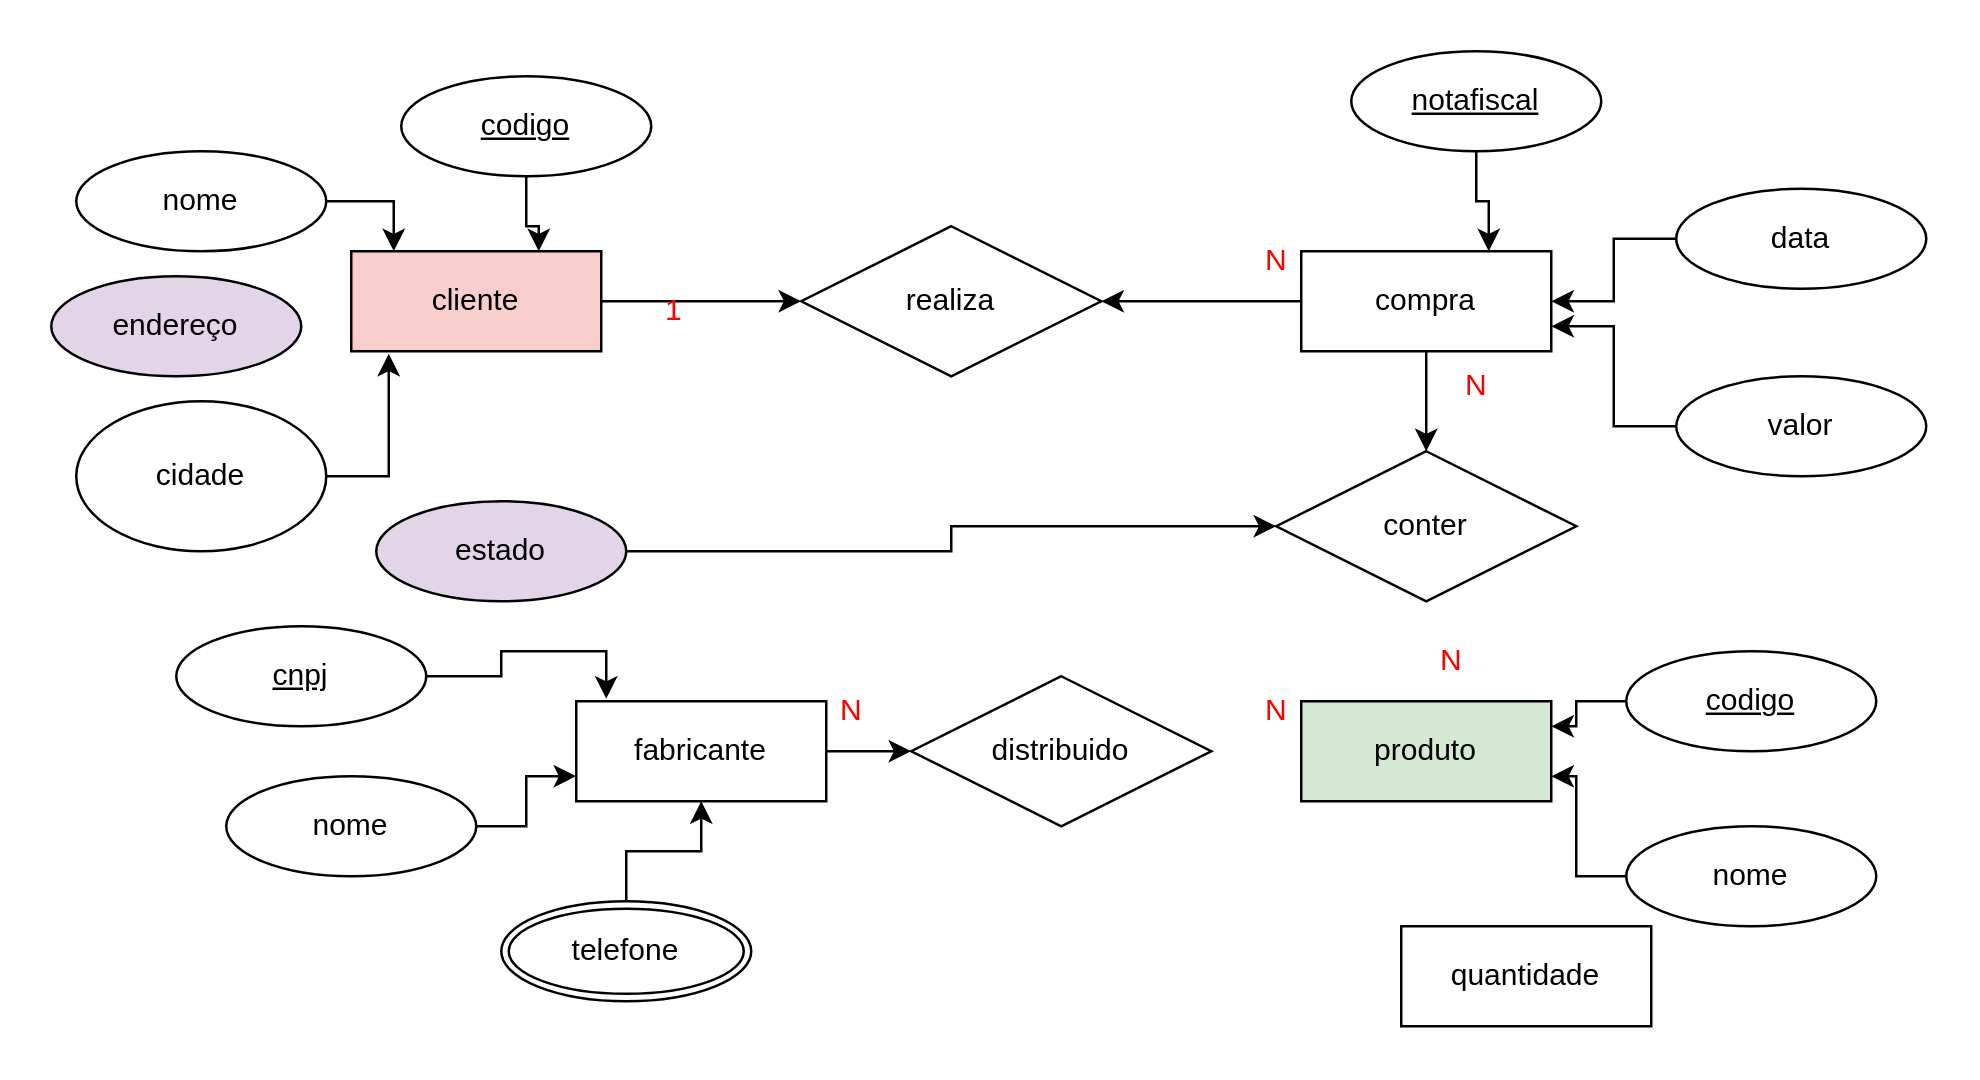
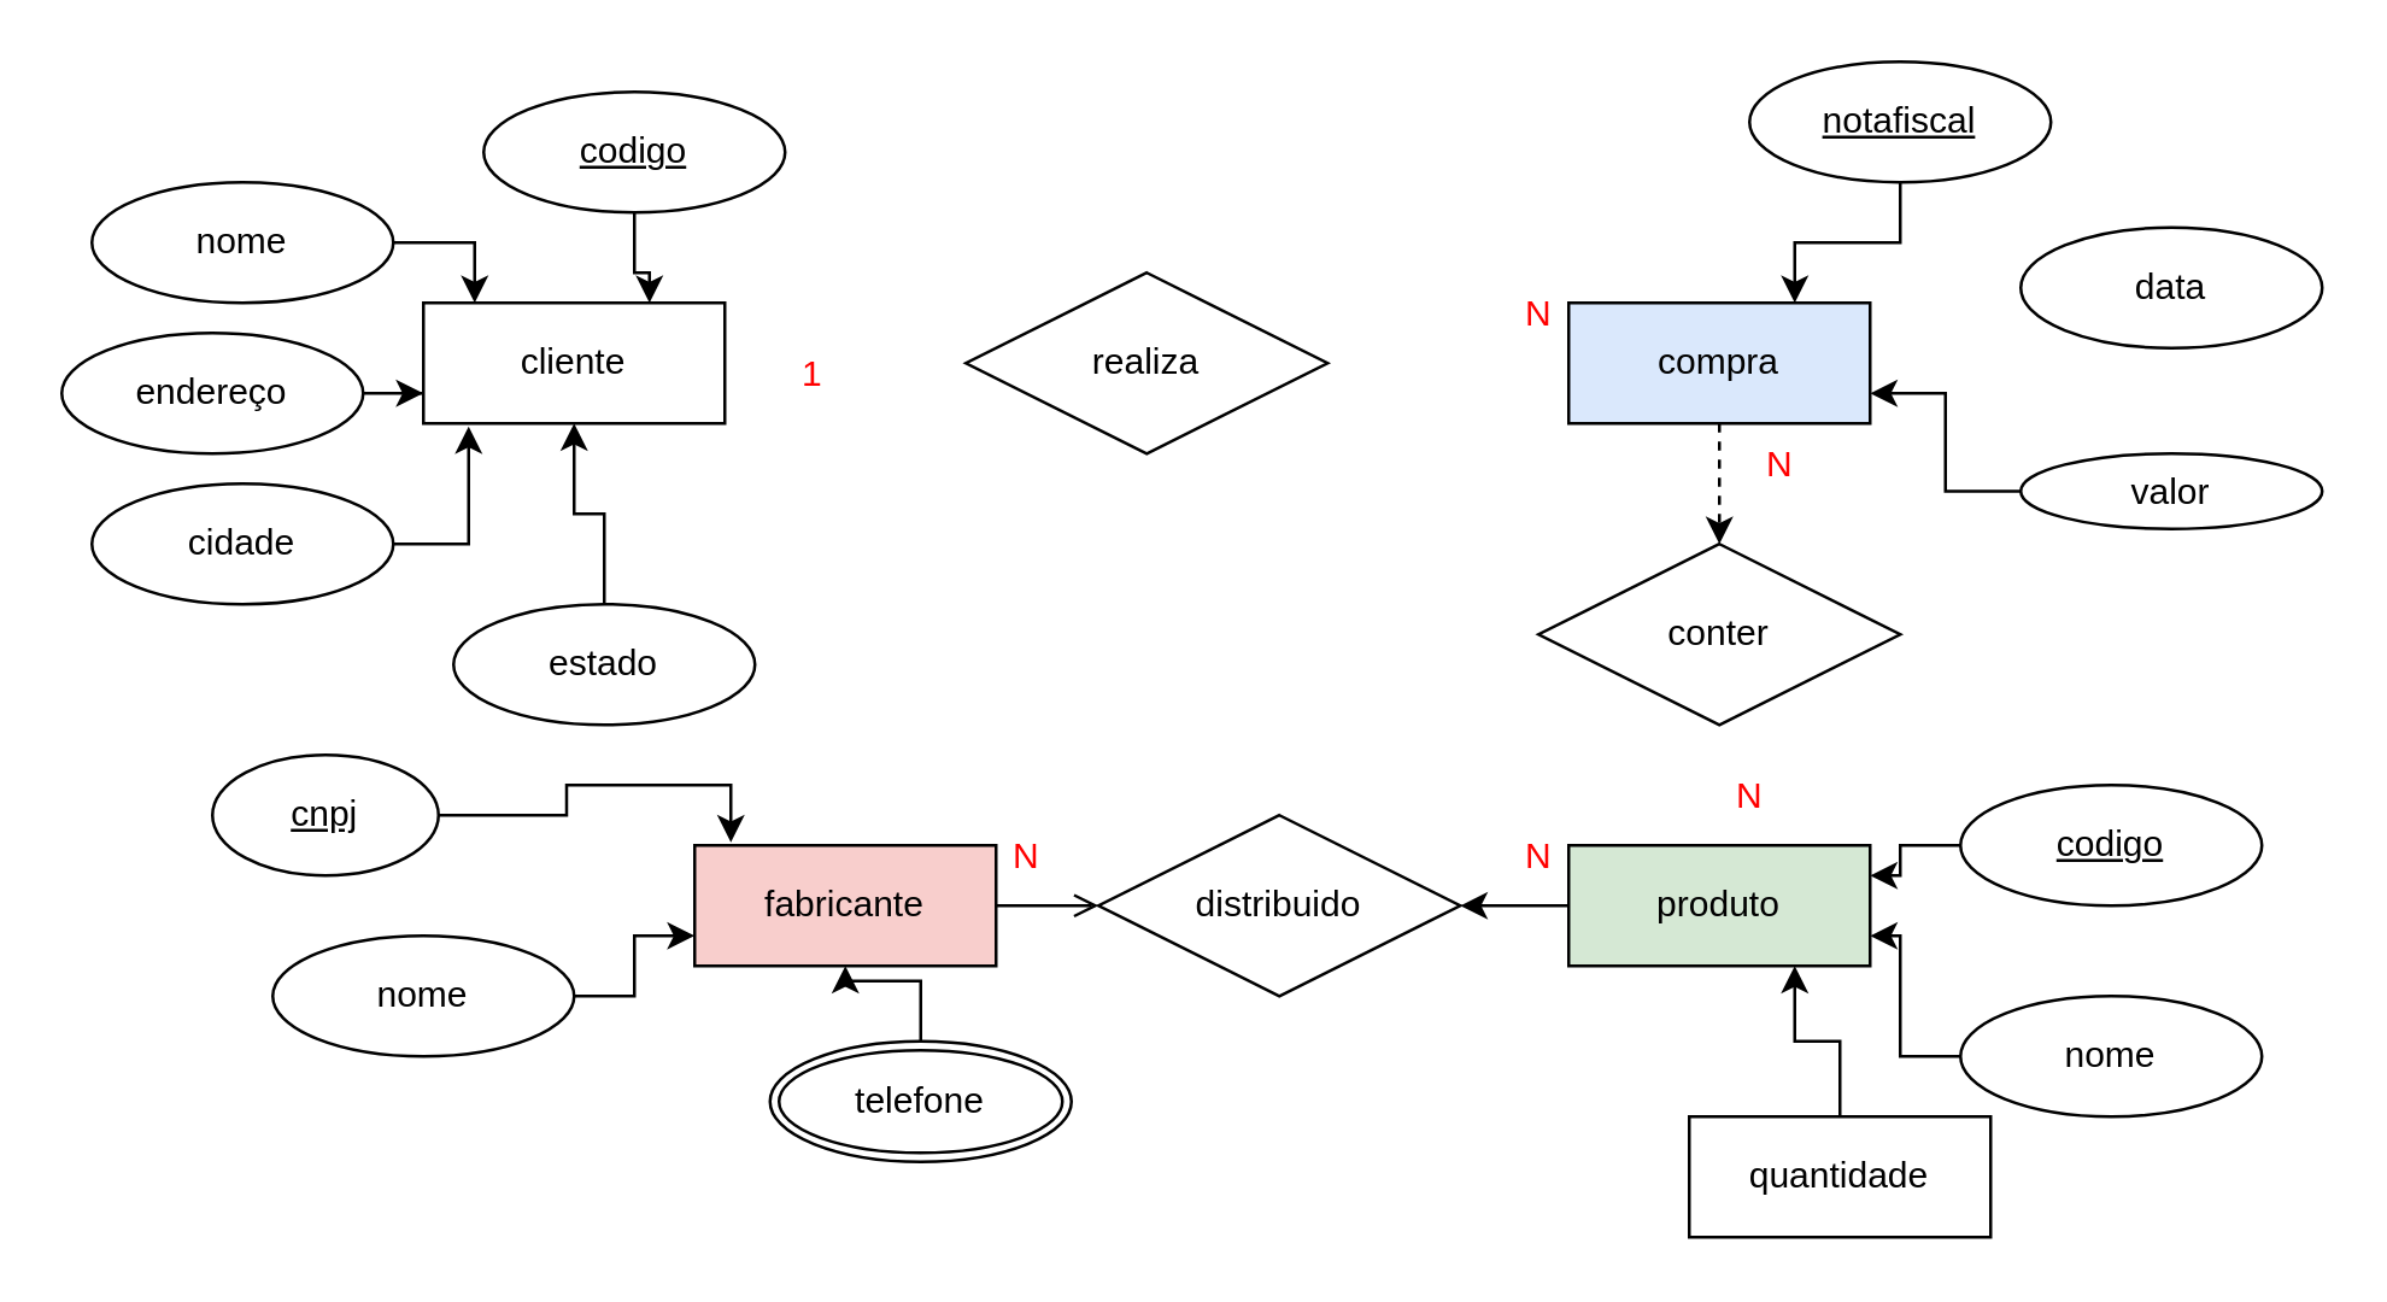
  <mxCell id="0" />
  <mxCell id="1" parent="0" />
- <mxCell id="2" style="edgeStyle=orthogonalEdgeStyle;rounded=0;orthogonalLoop=1;jettySize=auto;html=1;entryX=0;entryY=0.5;entryDx=0;entryDy=0;" edge="1" parent="1" source="3" target="7"><mxGeometry relative="1" as="geometry" /></mxCell>
- <mxCell id="3" value="cliente" style="whiteSpace=wrap;html=1;align=center;fillColor=#f8cecc;" vertex="1" parent="1"><mxGeometry x="140" y="100" width="100" height="40" as="geometry" /></mxCell>
- <mxCell id="4" style="edgeStyle=orthogonalEdgeStyle;rounded=0;orthogonalLoop=1;jettySize=auto;html=1;entryX=1;entryY=0.5;entryDx=0;entryDy=0;" edge="1" parent="1" source="6" target="7"><mxGeometry relative="1" as="geometry" /></mxCell>
- <mxCell id="5" style="edgeStyle=orthogonalEdgeStyle;rounded=0;orthogonalLoop=1;jettySize=auto;html=1;entryX=0.5;entryY=0;entryDx=0;entryDy=0;" edge="1" parent="1" source="6" target="26"><mxGeometry relative="1" as="geometry" /></mxCell>
- <mxCell id="6" value="compra" style="whiteSpace=wrap;html=1;align=center;" vertex="1" parent="1"><mxGeometry x="520" y="100" width="100" height="40" as="geometry" /></mxCell>
+ <mxCell id="3" value="cliente" style="whiteSpace=wrap;html=1;align=center;" vertex="1" parent="1"><mxGeometry x="140" y="100" width="100" height="40" as="geometry" /></mxCell>
+ <mxCell id="5" style="edgeStyle=orthogonalEdgeStyle;rounded=0;orthogonalLoop=1;jettySize=auto;html=1;entryX=0.5;entryY=0;entryDx=0;entryDy=0;dashed=1;" edge="1" parent="1" source="6" target="26"><mxGeometry relative="1" as="geometry" /></mxCell>
+ <mxCell id="6" value="compra" style="whiteSpace=wrap;html=1;align=center;fillColor=#dae8fc;" vertex="1" parent="1"><mxGeometry x="520" y="100" width="100" height="40" as="geometry" /></mxCell>
  <mxCell id="7" value="realiza" style="shape=rhombus;perimeter=rhombusPerimeter;whiteSpace=wrap;html=1;align=center;" vertex="1" parent="1"><mxGeometry x="320" y="90" width="120" height="60" as="geometry" /></mxCell>
  <mxCell id="8" style="edgeStyle=orthogonalEdgeStyle;rounded=0;orthogonalLoop=1;jettySize=auto;html=1;entryX=0.75;entryY=0;entryDx=0;entryDy=0;" edge="1" parent="1" source="9" target="6"><mxGeometry relative="1" as="geometry" /></mxCell>
- <mxCell id="9" value="notafiscal" style="ellipse;whiteSpace=wrap;html=1;align=center;fontStyle=4;" vertex="1" parent="1"><mxGeometry x="540" y="20" width="100" height="40" as="geometry" /></mxCell>
- <mxCell id="10" style="edgeStyle=orthogonalEdgeStyle;rounded=0;orthogonalLoop=1;jettySize=auto;html=1;entryX=1;entryY=0.5;entryDx=0;entryDy=0;" edge="1" parent="1" source="11" target="6"><mxGeometry relative="1" as="geometry" /></mxCell>
+ <mxCell id="9" value="notafiscal" style="ellipse;whiteSpace=wrap;html=1;align=center;fontStyle=4;" vertex="1" parent="1"><mxGeometry x="580" y="20" width="100" height="40" as="geometry" /></mxCell>
  <mxCell id="11" value="data" style="ellipse;whiteSpace=wrap;html=1;align=center;" vertex="1" parent="1"><mxGeometry x="670" y="75" width="100" height="40" as="geometry" /></mxCell>
  <mxCell id="12" style="edgeStyle=orthogonalEdgeStyle;rounded=0;orthogonalLoop=1;jettySize=auto;html=1;entryX=1;entryY=0.75;entryDx=0;entryDy=0;" edge="1" parent="1" source="13" target="6"><mxGeometry relative="1" as="geometry" /></mxCell>
- <mxCell id="13" value="valor" style="ellipse;whiteSpace=wrap;html=1;align=center;" vertex="1" parent="1"><mxGeometry x="670" y="150" width="100" height="40" as="geometry" /></mxCell>
+ <mxCell id="13" value="valor" style="ellipse;whiteSpace=wrap;html=1;align=center;" vertex="1" parent="1"><mxGeometry x="670" y="150" width="100" height="25" as="geometry" /></mxCell>
  <mxCell id="14" value="nome" style="ellipse;whiteSpace=wrap;html=1;align=center;" vertex="1" parent="1"><mxGeometry x="30" y="60" width="100" height="40" as="geometry" /></mxCell>
- <mxCell id="16" value="endereço" style="ellipse;whiteSpace=wrap;html=1;align=center;fillColor=#e1d5e7;" vertex="1" parent="1"><mxGeometry x="20" y="110" width="100" height="40" as="geometry" /></mxCell>
+ <mxCell id="15" style="edgeStyle=orthogonalEdgeStyle;rounded=0;orthogonalLoop=1;jettySize=auto;html=1;entryX=0;entryY=0.75;entryDx=0;entryDy=0;" edge="1" parent="1" source="16" target="3"><mxGeometry relative="1" as="geometry" /></mxCell>
+ <mxCell id="16" value="endereço" style="ellipse;whiteSpace=wrap;html=1;align=center;" vertex="1" parent="1"><mxGeometry x="20" y="110" width="100" height="40" as="geometry" /></mxCell>
  <mxCell id="17" style="edgeStyle=orthogonalEdgeStyle;rounded=0;orthogonalLoop=1;jettySize=auto;html=1;entryX=0.17;entryY=0;entryDx=0;entryDy=0;entryPerimeter=0;" edge="1" parent="1" source="14" target="3"><mxGeometry relative="1" as="geometry" /></mxCell>
- <mxCell id="18" value="cidade" style="ellipse;whiteSpace=wrap;html=1;align=center;" vertex="1" parent="1"><mxGeometry x="30" y="160" width="100" height="60" as="geometry" /></mxCell>
+ <mxCell id="18" value="cidade" style="ellipse;whiteSpace=wrap;html=1;align=center;" vertex="1" parent="1"><mxGeometry x="30" y="160" width="100" height="40" as="geometry" /></mxCell>
  <mxCell id="19" style="edgeStyle=orthogonalEdgeStyle;rounded=0;orthogonalLoop=1;jettySize=auto;html=1;entryX=0.15;entryY=1.025;entryDx=0;entryDy=0;entryPerimeter=0;" edge="1" parent="1" source="18" target="3"><mxGeometry relative="1" as="geometry" /></mxCell>
- <mxCell id="20" style="edgeStyle=orthogonalEdgeStyle;rounded=0;orthogonalLoop=1;jettySize=auto;html=1;" edge="1" parent="1" source="21" target="26"><mxGeometry relative="1" as="geometry" /></mxCell>
- <mxCell id="21" value="estado" style="ellipse;whiteSpace=wrap;html=1;align=center;fillColor=#e1d5e7;" vertex="1" parent="1"><mxGeometry x="150" y="200" width="100" height="40" as="geometry" /></mxCell>
+ <mxCell id="20" style="edgeStyle=orthogonalEdgeStyle;rounded=0;orthogonalLoop=1;jettySize=auto;html=1;entryX=0.5;entryY=1;entryDx=0;entryDy=0;" edge="1" parent="1" source="21" target="3"><mxGeometry relative="1" as="geometry" /></mxCell>
+ <mxCell id="21" value="estado" style="ellipse;whiteSpace=wrap;html=1;align=center;" vertex="1" parent="1"><mxGeometry x="150" y="200" width="100" height="40" as="geometry" /></mxCell>
  <mxCell id="22" style="edgeStyle=orthogonalEdgeStyle;rounded=0;orthogonalLoop=1;jettySize=auto;html=1;entryX=0.75;entryY=0;entryDx=0;entryDy=0;" edge="1" parent="1" source="23" target="3"><mxGeometry relative="1" as="geometry" /></mxCell>
  <mxCell id="23" value="codigo" style="ellipse;whiteSpace=wrap;html=1;align=center;fontStyle=4;" vertex="1" parent="1"><mxGeometry x="160" y="30" width="100" height="40" as="geometry" /></mxCell>
  <mxCell id="24" value="1" style="text;strokeColor=none;fillColor=none;spacingLeft=4;spacingRight=4;overflow=hidden;rotatable=0;points=[[0,0.5],[1,0.5]];portConstraint=eastwest;fontSize=12;whiteSpace=wrap;html=1;fontColor=#ff0000;" vertex="1" parent="1"><mxGeometry x="260" y="110" width="40" height="30" as="geometry" /></mxCell>
  <mxCell id="25" value="N" style="text;strokeColor=none;fillColor=none;spacingLeft=4;spacingRight=4;overflow=hidden;rotatable=0;points=[[0,0.5],[1,0.5]];portConstraint=eastwest;fontSize=12;whiteSpace=wrap;html=1;fontColor=#ff0000;" vertex="1" parent="1"><mxGeometry x="500" y="90" width="40" height="30" as="geometry" /></mxCell>
  <mxCell id="26" value="conter" style="shape=rhombus;perimeter=rhombusPerimeter;whiteSpace=wrap;html=1;align=center;" vertex="1" parent="1"><mxGeometry x="510" y="180" width="120" height="60" as="geometry" /></mxCell>
  <mxCell id="27" value="N" style="text;strokeColor=none;fillColor=none;spacingLeft=4;spacingRight=4;overflow=hidden;rotatable=0;points=[[0,0.5],[1,0.5]];portConstraint=eastwest;fontSize=12;whiteSpace=wrap;html=1;fontColor=#ff0000;" vertex="1" parent="1"><mxGeometry x="580" y="140" width="40" height="30" as="geometry" /></mxCell>
+ <mxCell id="28" style="edgeStyle=orthogonalEdgeStyle;rounded=0;orthogonalLoop=1;jettySize=auto;html=1;entryX=1;entryY=0.5;entryDx=0;entryDy=0;" edge="1" parent="1" source="29" target="37"><mxGeometry relative="1" as="geometry" /></mxCell>
  <mxCell id="29" value="produto" style="whiteSpace=wrap;html=1;align=center;fillColor=#d5e8d4;" vertex="1" parent="1"><mxGeometry x="520" y="280" width="100" height="40" as="geometry" /></mxCell>
  <mxCell id="30" value="N" style="text;strokeColor=none;fillColor=none;spacingLeft=4;spacingRight=4;overflow=hidden;rotatable=0;points=[[0,0.5],[1,0.5]];portConstraint=eastwest;fontSize=12;whiteSpace=wrap;html=1;fontColor=#ff0000;" vertex="1" parent="1"><mxGeometry x="570" y="250" width="40" height="30" as="geometry" /></mxCell>
  <mxCell id="31" style="edgeStyle=orthogonalEdgeStyle;rounded=0;orthogonalLoop=1;jettySize=auto;html=1;entryX=1;entryY=0.25;entryDx=0;entryDy=0;" edge="1" parent="1" source="32" target="29"><mxGeometry relative="1" as="geometry" /></mxCell>
  <mxCell id="32" value="codigo" style="ellipse;whiteSpace=wrap;html=1;align=center;fontStyle=4;" vertex="1" parent="1"><mxGeometry x="650" y="260" width="100" height="40" as="geometry" /></mxCell>
  <mxCell id="33" style="edgeStyle=orthogonalEdgeStyle;rounded=0;orthogonalLoop=1;jettySize=auto;html=1;entryX=1;entryY=0.75;entryDx=0;entryDy=0;" edge="1" parent="1" source="34" target="29"><mxGeometry relative="1" as="geometry" /></mxCell>
  <mxCell id="34" value="nome" style="ellipse;whiteSpace=wrap;html=1;align=center;" vertex="1" parent="1"><mxGeometry x="650" y="330" width="100" height="40" as="geometry" /></mxCell>
+ <mxCell id="35" style="edgeStyle=orthogonalEdgeStyle;rounded=0;orthogonalLoop=1;jettySize=auto;html=1;entryX=0.75;entryY=1;entryDx=0;entryDy=0;" edge="1" parent="1" source="36" target="29"><mxGeometry relative="1" as="geometry" /></mxCell>
  <mxCell id="36" value="quantidade" style="whiteSpace=wrap;html=1;align=center;rounded=0;" vertex="1" parent="1"><mxGeometry x="560" y="370" width="100" height="40" as="geometry" /></mxCell>
  <mxCell id="37" value="distribuido" style="shape=rhombus;perimeter=rhombusPerimeter;whiteSpace=wrap;html=1;align=center;" vertex="1" parent="1"><mxGeometry x="364" y="270" width="120" height="60" as="geometry" /></mxCell>
  <mxCell id="38" value="N" style="text;strokeColor=none;fillColor=none;spacingLeft=4;spacingRight=4;overflow=hidden;rotatable=0;points=[[0,0.5],[1,0.5]];portConstraint=eastwest;fontSize=12;whiteSpace=wrap;html=1;fontColor=#ff0000;" vertex="1" parent="1"><mxGeometry x="500" y="270" width="40" height="30" as="geometry" /></mxCell>
- <mxCell id="39" style="edgeStyle=orthogonalEdgeStyle;rounded=0;orthogonalLoop=1;jettySize=auto;html=1;entryX=0;entryY=0.5;entryDx=0;entryDy=0;" edge="1" parent="1" source="40" target="37"><mxGeometry relative="1" as="geometry" /></mxCell>
- <mxCell id="40" value="fabricante" style="whiteSpace=wrap;html=1;align=center;" vertex="1" parent="1"><mxGeometry x="230" y="280" width="100" height="40" as="geometry" /></mxCell>
+ <mxCell id="39" style="edgeStyle=orthogonalEdgeStyle;rounded=0;orthogonalLoop=1;jettySize=auto;html=1;entryX=0;entryY=0.5;entryDx=0;entryDy=0;endArrow=open;" edge="1" parent="1" source="40" target="37"><mxGeometry relative="1" as="geometry" /></mxCell>
+ <mxCell id="40" value="fabricante" style="whiteSpace=wrap;html=1;align=center;fillColor=#f8cecc;" vertex="1" parent="1"><mxGeometry x="230" y="280" width="100" height="40" as="geometry" /></mxCell>
  <mxCell id="41" value="N" style="text;strokeColor=none;fillColor=none;spacingLeft=4;spacingRight=4;overflow=hidden;rotatable=0;points=[[0,0.5],[1,0.5]];portConstraint=eastwest;fontSize=12;whiteSpace=wrap;html=1;fontColor=#ff0000;" vertex="1" parent="1"><mxGeometry x="330" y="270" width="40" height="30" as="geometry" /></mxCell>
  <mxCell id="42" style="edgeStyle=orthogonalEdgeStyle;rounded=0;orthogonalLoop=1;jettySize=auto;html=1;entryX=0;entryY=0.75;entryDx=0;entryDy=0;" edge="1" parent="1" source="43" target="40"><mxGeometry relative="1" as="geometry" /></mxCell>
  <mxCell id="43" value="nome" style="ellipse;whiteSpace=wrap;html=1;align=center;" vertex="1" parent="1"><mxGeometry x="90" y="310" width="100" height="40" as="geometry" /></mxCell>
- <mxCell id="44" value="cnpj" style="ellipse;whiteSpace=wrap;html=1;align=center;fontStyle=4;" vertex="1" parent="1"><mxGeometry x="70" y="250" width="100" height="40" as="geometry" /></mxCell>
+ <mxCell id="44" value="cnpj" style="ellipse;whiteSpace=wrap;html=1;align=center;fontStyle=4;" vertex="1" parent="1"><mxGeometry x="70" y="250" width="75" height="40" as="geometry" /></mxCell>
  <mxCell id="45" style="edgeStyle=orthogonalEdgeStyle;rounded=0;orthogonalLoop=1;jettySize=auto;html=1;entryX=0.12;entryY=-0.025;entryDx=0;entryDy=0;entryPerimeter=0;" edge="1" parent="1" source="44" target="40"><mxGeometry relative="1" as="geometry" /></mxCell>
  <mxCell id="46" style="edgeStyle=orthogonalEdgeStyle;rounded=0;orthogonalLoop=1;jettySize=auto;html=1;entryX=0.5;entryY=1;entryDx=0;entryDy=0;" edge="1" parent="1" source="47" target="40"><mxGeometry relative="1" as="geometry" /></mxCell>
- <mxCell id="47" value="telefone" style="ellipse;shape=doubleEllipse;margin=3;whiteSpace=wrap;html=1;align=center;" vertex="1" parent="1"><mxGeometry x="200" y="360" width="100" height="40" as="geometry" /></mxCell>
+ <mxCell id="47" value="telefone" style="ellipse;shape=doubleEllipse;margin=3;whiteSpace=wrap;html=1;align=center;" vertex="1" parent="1"><mxGeometry x="255" y="345" width="100" height="40" as="geometry" /></mxCell>
